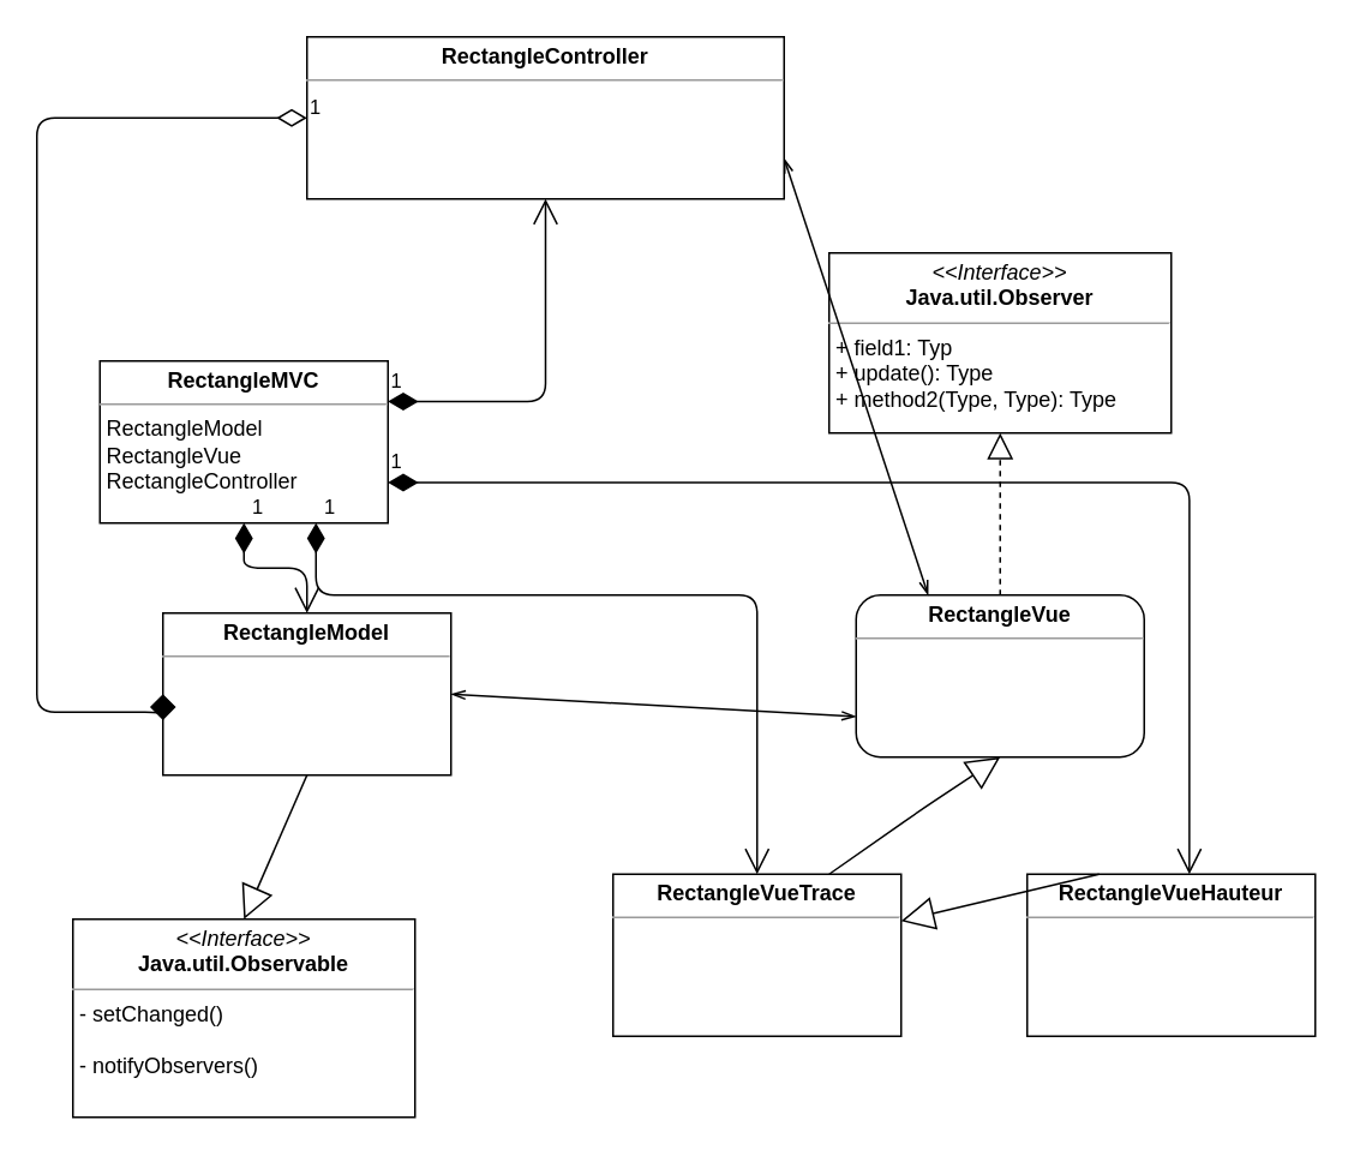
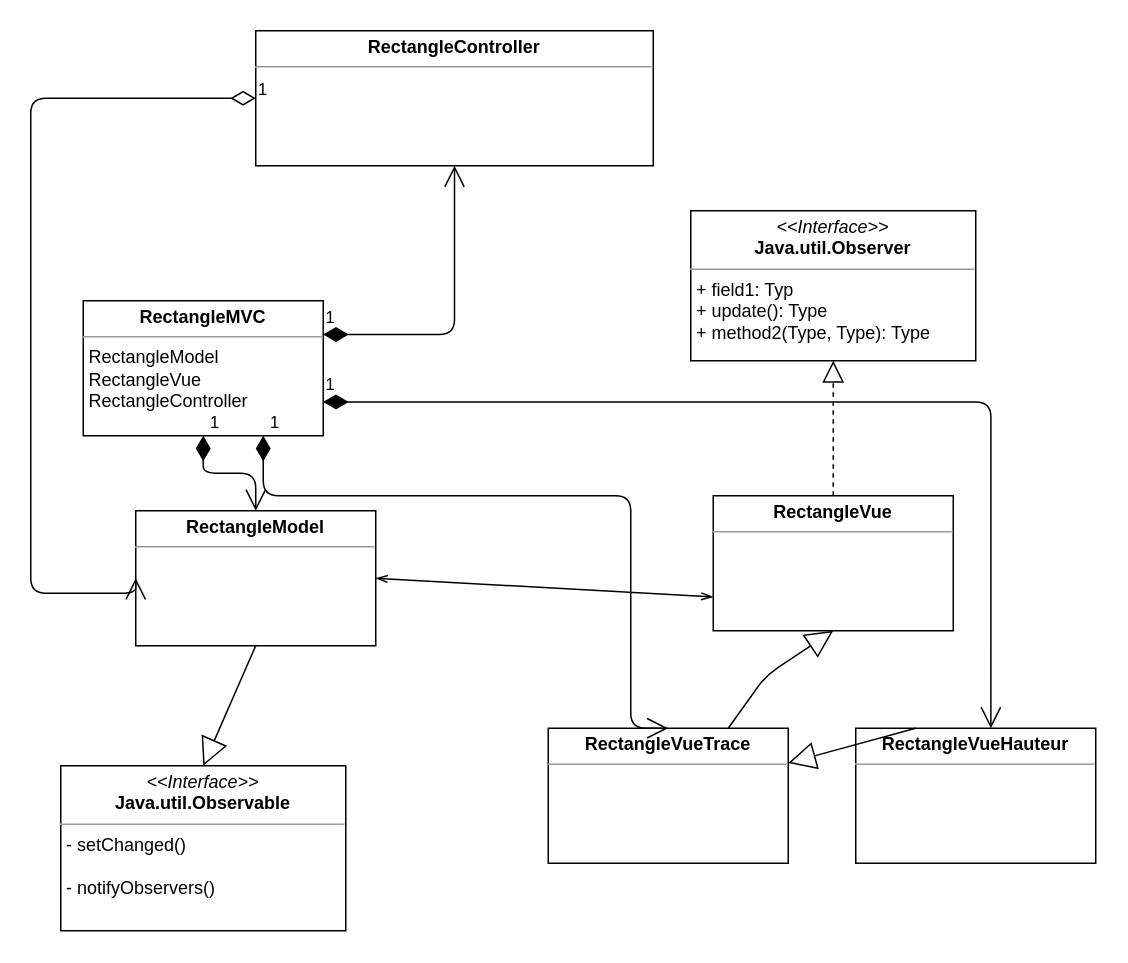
  <mxCell id="0" />
  <mxCell id="1" parent="0" />
  <mxCell id="2" value="&lt;p style=&quot;margin: 0px ; margin-top: 4px ; text-align: center&quot;&gt;&lt;i&gt;&amp;lt;&amp;lt;Interface&amp;gt;&amp;gt;&lt;/i&gt;&lt;br&gt;&lt;b&gt;Java.util.Observer&lt;/b&gt;&lt;/p&gt;&lt;hr size=&quot;1&quot;&gt;&lt;p style=&quot;margin: 0px ; margin-left: 4px&quot;&gt;+ field1: Typ&lt;br&gt;&lt;/p&gt;&lt;p style=&quot;margin: 0px ; margin-left: 4px&quot;&gt;+ update(): Type&lt;br&gt;+ method2(Type, Type): Type&lt;/p&gt;" style="verticalAlign=top;align=left;overflow=fill;fontSize=12;fontFamily=Helvetica;html=1;rounded=0;comic=0;fillColor=#ffffff;gradientColor=none;" vertex="1" parent="1"><mxGeometry x="460" y="140" width="190" height="100" as="geometry" /></mxCell>
  <mxCell id="3" value="&lt;p style=&quot;margin: 0px ; margin-top: 4px ; text-align: center&quot;&gt;&lt;b&gt;RectangleMVC&lt;/b&gt;&lt;/p&gt;&lt;hr size=&quot;1&quot;&gt;&lt;p style=&quot;margin: 0px ; margin-left: 4px&quot;&gt;RectangleModel&lt;/p&gt;&lt;p style=&quot;margin: 0px ; margin-left: 4px&quot;&gt;RectangleVue&lt;/p&gt;&lt;p style=&quot;margin: 0px ; margin-left: 4px&quot;&gt;RectangleController&lt;/p&gt;&lt;p style=&quot;margin: 0px ; margin-left: 4px&quot;&gt;&lt;br&gt;&lt;/p&gt;" style="verticalAlign=top;align=left;overflow=fill;fontSize=12;fontFamily=Helvetica;html=1;rounded=0;comic=0;fillColor=#ffffff;gradientColor=none;" vertex="1" parent="1"><mxGeometry x="55" y="200" width="160" height="90" as="geometry" /></mxCell>
  <mxCell id="4" value="&lt;p style=&quot;margin: 0px ; margin-top: 4px ; text-align: center&quot;&gt;&lt;i&gt;&amp;lt;&amp;lt;Interface&amp;gt;&amp;gt;&lt;/i&gt;&lt;br&gt;&lt;b&gt;Java.util.Observable&lt;/b&gt;&lt;/p&gt;&lt;hr size=&quot;1&quot;&gt;&lt;p style=&quot;margin: 0px ; margin-left: 4px&quot;&gt;- setChanged()&lt;/p&gt;&lt;p style=&quot;margin: 0px ; margin-left: 4px&quot;&gt;&lt;br&gt;- notifyObservers()&lt;/p&gt;&lt;p style=&quot;margin: 0px ; margin-left: 4px&quot;&gt;&lt;br&gt;&lt;/p&gt;" style="verticalAlign=top;align=left;overflow=fill;fontSize=12;fontFamily=Helvetica;html=1;rounded=0;comic=0;fillColor=#ffffff;gradientColor=none;" vertex="1" parent="1"><mxGeometry x="40" y="510" width="190" height="110" as="geometry" /></mxCell>
  <mxCell id="5" value="&lt;p style=&quot;margin: 0px ; margin-top: 4px ; text-align: center&quot;&gt;&lt;b&gt;RectangleModel&lt;/b&gt;&lt;/p&gt;&lt;hr size=&quot;1&quot;&gt;&lt;p style=&quot;margin: 0px ; margin-left: 4px&quot;&gt;&lt;br&gt;&lt;/p&gt;&lt;p style=&quot;margin: 0px ; margin-left: 4px&quot;&gt;&lt;br&gt;&lt;/p&gt;" style="verticalAlign=top;align=left;overflow=fill;fontSize=12;fontFamily=Helvetica;html=1;rounded=0;comic=0;fillColor=#ffffff;gradientColor=none;" vertex="1" parent="1"><mxGeometry x="90" y="340" width="160" height="90" as="geometry" /></mxCell>
- <mxCell id="6" value="&lt;p style=&quot;margin: 0px ; margin-top: 4px ; text-align: center&quot;&gt;&lt;b&gt;RectangleVue&lt;/b&gt;&lt;/p&gt;&lt;hr size=&quot;1&quot;&gt;&lt;p style=&quot;margin: 0px ; margin-left: 4px&quot;&gt;&lt;br&gt;&lt;/p&gt;&lt;p style=&quot;margin: 0px ; margin-left: 4px&quot;&gt;&lt;br&gt;&lt;/p&gt;" style="verticalAlign=top;align=left;overflow=fill;fontSize=12;fontFamily=Helvetica;html=1;comic=0;fillColor=#ffffff;gradientColor=none;rounded=1;" vertex="1" parent="1"><mxGeometry x="475" y="330" width="160" height="90" as="geometry" /></mxCell>
+ <mxCell id="6" value="&lt;p style=&quot;margin: 0px ; margin-top: 4px ; text-align: center&quot;&gt;&lt;b&gt;RectangleVue&lt;/b&gt;&lt;/p&gt;&lt;hr size=&quot;1&quot;&gt;&lt;p style=&quot;margin: 0px ; margin-left: 4px&quot;&gt;&lt;br&gt;&lt;/p&gt;&lt;p style=&quot;margin: 0px ; margin-left: 4px&quot;&gt;&lt;br&gt;&lt;/p&gt;" style="verticalAlign=top;align=left;overflow=fill;fontSize=12;fontFamily=Helvetica;html=1;rounded=0;comic=0;fillColor=#ffffff;gradientColor=none;" vertex="1" parent="1"><mxGeometry x="475" y="330" width="160" height="90" as="geometry" /></mxCell>
  <mxCell id="7" value="&lt;p style=&quot;margin: 0px ; margin-top: 4px ; text-align: center&quot;&gt;&lt;b&gt;RectangleVueHauteur&lt;/b&gt;&lt;/p&gt;&lt;hr size=&quot;1&quot;&gt;&lt;p style=&quot;margin: 0px ; margin-left: 4px&quot;&gt;&lt;br&gt;&lt;/p&gt;&lt;p style=&quot;margin: 0px ; margin-left: 4px&quot;&gt;&lt;br&gt;&lt;/p&gt;" style="verticalAlign=top;align=left;overflow=fill;fontSize=12;fontFamily=Helvetica;html=1;rounded=0;comic=0;fillColor=#ffffff;gradientColor=none;" vertex="1" parent="1"><mxGeometry x="570" y="485" width="160" height="90" as="geometry" /></mxCell>
  <mxCell id="8" value="&lt;p style=&quot;margin: 0px ; margin-top: 4px ; text-align: center&quot;&gt;&lt;b&gt;RectangleController&lt;/b&gt;&lt;/p&gt;&lt;hr size=&quot;1&quot;&gt;&lt;p style=&quot;margin: 0px ; margin-left: 4px&quot;&gt;&lt;br&gt;&lt;/p&gt;&lt;p style=&quot;margin: 0px ; margin-left: 4px&quot;&gt;&lt;br&gt;&lt;/p&gt;" style="verticalAlign=top;align=left;overflow=fill;fontSize=12;fontFamily=Helvetica;html=1;rounded=0;comic=0;fillColor=#ffffff;gradientColor=none;" vertex="1" parent="1"><mxGeometry x="170" y="20" width="265" height="90" as="geometry" /></mxCell>
- <mxCell id="9" value="&lt;p style=&quot;margin: 0px ; margin-top: 4px ; text-align: center&quot;&gt;&lt;b&gt;RectangleVueTrace&lt;/b&gt;&lt;/p&gt;&lt;hr size=&quot;1&quot;&gt;&lt;p style=&quot;margin: 0px ; margin-left: 4px&quot;&gt;&lt;br&gt;&lt;/p&gt;&lt;p style=&quot;margin: 0px ; margin-left: 4px&quot;&gt;&lt;br&gt;&lt;/p&gt;" style="verticalAlign=top;align=left;overflow=fill;fontSize=12;fontFamily=Helvetica;html=1;rounded=0;comic=0;fillColor=#ffffff;gradientColor=none;" vertex="1" parent="1"><mxGeometry x="340" y="485" width="160" height="90" as="geometry" /></mxCell>
+ <mxCell id="9" value="&lt;p style=&quot;margin: 0px ; margin-top: 4px ; text-align: center&quot;&gt;&lt;b&gt;RectangleVueTrace&lt;/b&gt;&lt;/p&gt;&lt;hr size=&quot;1&quot;&gt;&lt;p style=&quot;margin: 0px ; margin-left: 4px&quot;&gt;&lt;br&gt;&lt;/p&gt;&lt;p style=&quot;margin: 0px ; margin-left: 4px&quot;&gt;&lt;br&gt;&lt;/p&gt;" style="verticalAlign=top;align=left;overflow=fill;fontSize=12;fontFamily=Helvetica;html=1;rounded=0;comic=0;fillColor=#ffffff;gradientColor=none;" vertex="1" parent="1"><mxGeometry x="365" y="485" width="160" height="90" as="geometry" /></mxCell>
  <mxCell id="10" value="" style="endArrow=block;dashed=1;endFill=0;endSize=12;html=1;entryX=0.5;entryY=1;entryDx=0;entryDy=0;exitX=0.5;exitY=0;exitDx=0;exitDy=0;" edge="1" parent="1" source="6" target="2"><mxGeometry width="160" relative="1" as="geometry"><mxPoint x="300" y="280" as="sourcePoint" /><mxPoint x="460" y="280" as="targetPoint" /></mxGeometry></mxCell>
  <mxCell id="11" value="" style="endArrow=block;endSize=16;endFill=0;html=1;exitX=0.5;exitY=1;exitDx=0;exitDy=0;entryX=0.5;entryY=0;entryDx=0;entryDy=0;" edge="1" parent="1" source="5" target="4"><mxGeometry width="160" relative="1" as="geometry"><mxPoint x="270" y="380" as="sourcePoint" /><mxPoint x="430" y="380" as="targetPoint" /></mxGeometry></mxCell>
  <mxCell id="12" value="1" style="endArrow=open;html=1;endSize=12;startArrow=diamondThin;startSize=14;startFill=1;edgeStyle=orthogonalEdgeStyle;align=left;verticalAlign=bottom;exitX=0.5;exitY=1;exitDx=0;exitDy=0;entryX=0.5;entryY=0;entryDx=0;entryDy=0;" edge="1" parent="1" source="3" target="5"><mxGeometry x="-1" y="3" relative="1" as="geometry"><mxPoint x="270" y="380" as="sourcePoint" /><mxPoint x="430" y="380" as="targetPoint" /></mxGeometry></mxCell>
  <mxCell id="13" value="1" style="endArrow=open;html=1;endSize=12;startArrow=diamondThin;startSize=14;startFill=1;edgeStyle=orthogonalEdgeStyle;align=left;verticalAlign=bottom;exitX=1;exitY=0.75;exitDx=0;exitDy=0;entryX=0.563;entryY=0;entryDx=0;entryDy=0;entryPerimeter=0;" edge="1" parent="1" source="3" target="7"><mxGeometry x="-1" y="3" relative="1" as="geometry"><mxPoint x="270" y="380" as="sourcePoint" /><mxPoint x="430" y="380" as="targetPoint" /></mxGeometry></mxCell>
  <mxCell id="14" value="1" style="endArrow=open;html=1;endSize=12;startArrow=diamondThin;startSize=14;startFill=1;edgeStyle=orthogonalEdgeStyle;align=left;verticalAlign=bottom;exitX=0.75;exitY=1;exitDx=0;exitDy=0;entryX=0.5;entryY=0;entryDx=0;entryDy=0;" edge="1" parent="1" source="3" target="9"><mxGeometry x="-1" y="3" relative="1" as="geometry"><mxPoint x="270" y="380" as="sourcePoint" /><mxPoint x="430" y="380" as="targetPoint" /><Array as="points"><mxPoint x="175" y="330" /><mxPoint x="420" y="330" /></Array></mxGeometry></mxCell>
  <mxCell id="15" value="1" style="endArrow=open;html=1;endSize=12;startArrow=diamondThin;startSize=14;startFill=1;edgeStyle=orthogonalEdgeStyle;align=left;verticalAlign=bottom;exitX=1;exitY=0.25;exitDx=0;exitDy=0;entryX=0.5;entryY=1;entryDx=0;entryDy=0;" edge="1" parent="1" source="3" target="8"><mxGeometry x="-1" y="3" relative="1" as="geometry"><mxPoint x="270" y="380" as="sourcePoint" /><mxPoint x="430" y="380" as="targetPoint" /></mxGeometry></mxCell>
  <mxCell id="16" value="" style="endArrow=openThin;startArrow=openThin;endFill=0;startFill=0;html=1;exitX=1;exitY=0.5;exitDx=0;exitDy=0;entryX=0;entryY=0.75;entryDx=0;entryDy=0;" edge="1" parent="1" source="5" target="6"><mxGeometry width="160" relative="1" as="geometry"><mxPoint x="270" y="380" as="sourcePoint" /><mxPoint x="430" y="380" as="targetPoint" /></mxGeometry></mxCell>
- <mxCell id="17" value="1" style="endArrow=diamond;html=1;endSize=12;startArrow=diamondThin;startSize=14;startFill=0;edgeStyle=orthogonalEdgeStyle;align=left;verticalAlign=bottom;exitX=0;exitY=0.5;exitDx=0;exitDy=0;entryX=0;entryY=0.5;entryDx=0;entryDy=0;" edge="1" parent="1" source="8" target="5"><mxGeometry x="-1" y="3" relative="1" as="geometry"><mxPoint x="270" y="380" as="sourcePoint" /><mxPoint x="430" y="380" as="targetPoint" /><Array as="points"><mxPoint x="20" y="65" /><mxPoint x="20" y="395" /></Array></mxGeometry></mxCell>
- <mxCell id="18" value="" style="endArrow=openThin;startArrow=openThin;endFill=0;startFill=0;html=1;exitX=1;exitY=0.75;exitDx=0;exitDy=0;entryX=0.25;entryY=0;entryDx=0;entryDy=0;" edge="1" parent="1" source="8" target="6"><mxGeometry width="160" relative="1" as="geometry"><mxPoint x="225" y="405" as="sourcePoint" /><mxPoint x="485" y="387.5" as="targetPoint" /></mxGeometry></mxCell>
+ <mxCell id="17" value="1" style="endArrow=open;html=1;endSize=12;startArrow=diamondThin;startSize=14;startFill=0;edgeStyle=orthogonalEdgeStyle;align=left;verticalAlign=bottom;exitX=0;exitY=0.5;exitDx=0;exitDy=0;entryX=0;entryY=0.5;entryDx=0;entryDy=0;" edge="1" parent="1" source="8" target="5"><mxGeometry x="-1" y="3" relative="1" as="geometry"><mxPoint x="270" y="380" as="sourcePoint" /><mxPoint x="430" y="380" as="targetPoint" /><Array as="points"><mxPoint x="20" y="65" /><mxPoint x="20" y="395" /></Array></mxGeometry></mxCell>
  <mxCell id="19" value="" style="endArrow=block;endSize=16;endFill=0;html=1;entryX=0.5;entryY=1;entryDx=0;entryDy=0;exitX=0.75;exitY=0;exitDx=0;exitDy=0;" edge="1" parent="1" source="9" target="6"><mxGeometry width="160" relative="1" as="geometry"><mxPoint x="270" y="380" as="sourcePoint" /><mxPoint x="430" y="380" as="targetPoint" /><Array as="points"><mxPoint x="510" y="450" /></Array></mxGeometry></mxCell>
  <mxCell id="20" value="" style="endArrow=block;endSize=16;endFill=0;html=1;exitX=0.25;exitY=0;exitDx=0;exitDy=0;" edge="1" parent="1" source="7" target="9"><mxGeometry width="160" relative="1" as="geometry"><mxPoint x="270" y="380" as="sourcePoint" /><mxPoint x="430" y="380" as="targetPoint" /></mxGeometry></mxCell>
